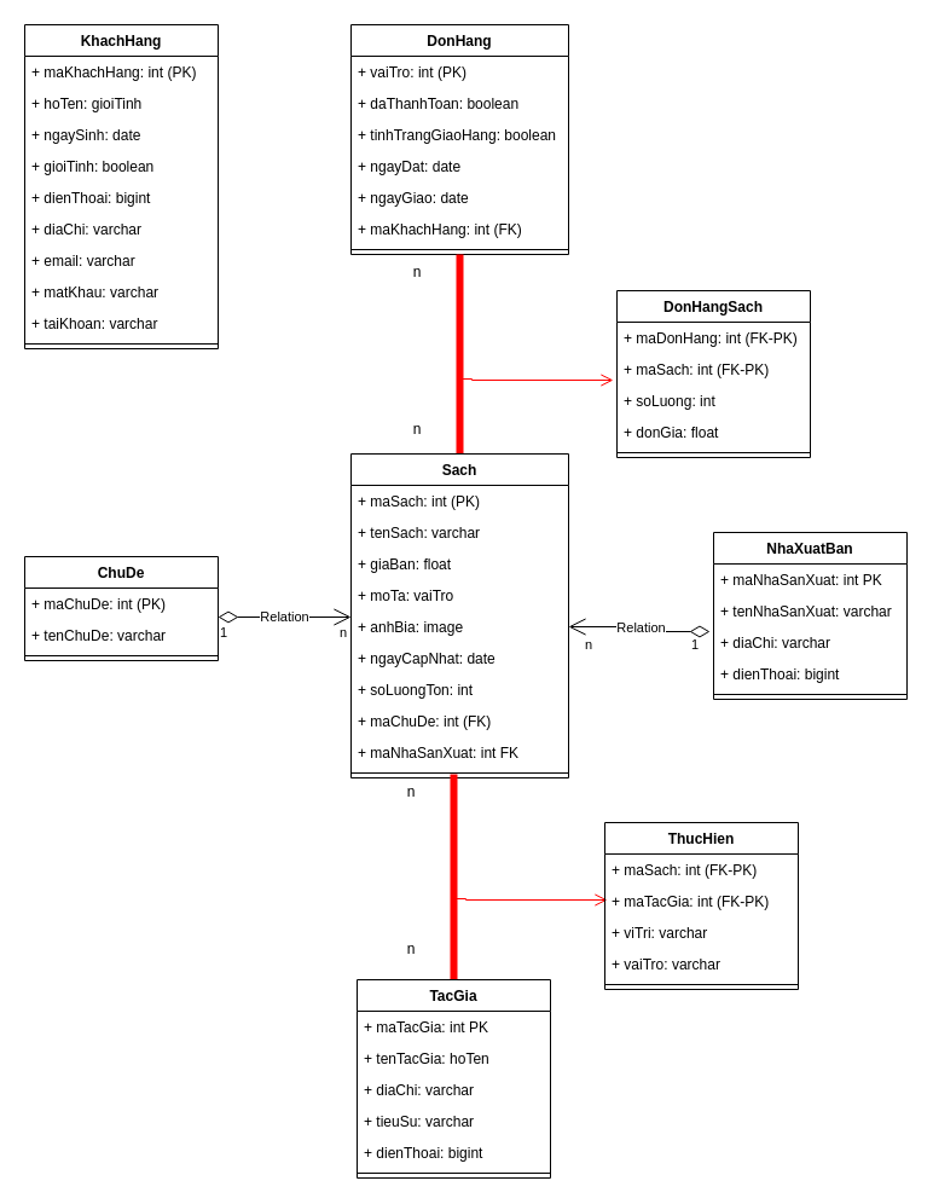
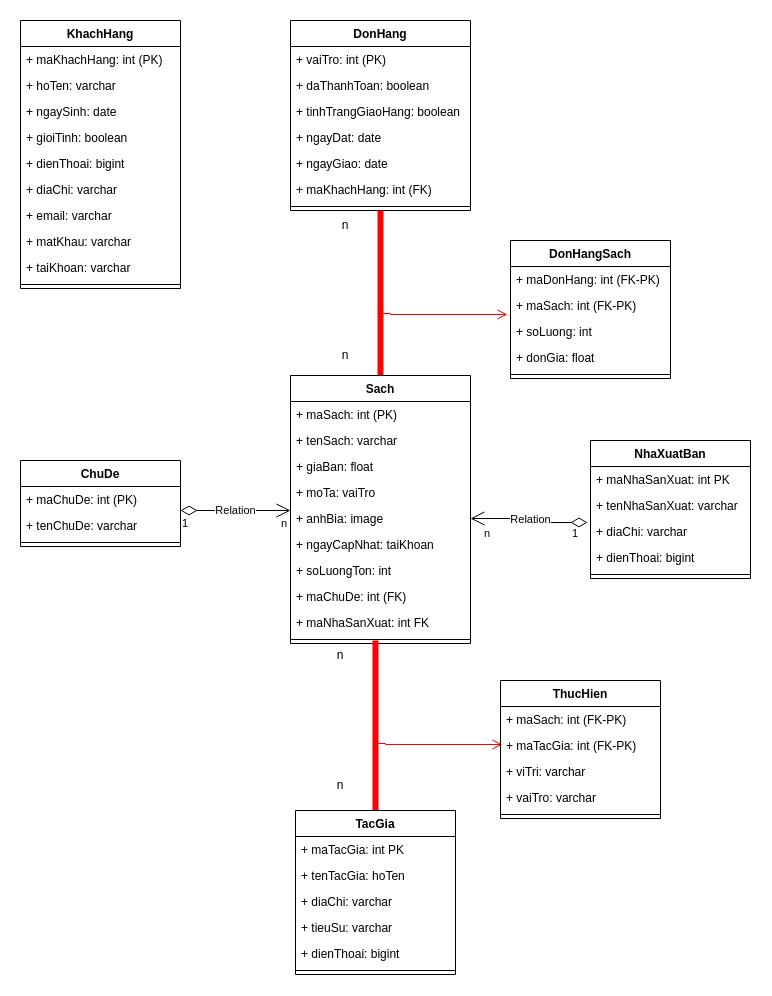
  <mxCell id="0" />
  <mxCell id="1" parent="0" />
  <mxCell id="2" value="KhachHang" style="swimlane;fontStyle=1;align=center;verticalAlign=top;childLayout=stackLayout;horizontal=1;startSize=26;horizontalStack=0;resizeParent=1;resizeParentMax=0;resizeLast=0;collapsible=1;marginBottom=0;" vertex="1" parent="1"><mxGeometry y="20" width="160" height="268" as="geometry" x="20" /></mxCell>
  <mxCell id="3" value="+ maKhachHang: int (PK)" style="text;strokeColor=none;fillColor=none;align=left;verticalAlign=top;spacingLeft=4;spacingRight=4;overflow=hidden;rotatable=0;points=[[0,0.5],[1,0.5]];portConstraint=eastwest;" vertex="1" parent="2"><mxGeometry y="26" width="160" height="26" as="geometry" /></mxCell>
- <mxCell id="4" value="+ hoTen: gioiTinh" style="text;strokeColor=none;fillColor=none;align=left;verticalAlign=top;spacingLeft=4;spacingRight=4;overflow=hidden;rotatable=0;points=[[0,0.5],[1,0.5]];portConstraint=eastwest;" vertex="1" parent="2"><mxGeometry y="52" width="160" height="26" as="geometry" /></mxCell>
+ <mxCell id="4" value="+ hoTen: varchar" style="text;strokeColor=none;fillColor=none;align=left;verticalAlign=top;spacingLeft=4;spacingRight=4;overflow=hidden;rotatable=0;points=[[0,0.5],[1,0.5]];portConstraint=eastwest;" vertex="1" parent="2"><mxGeometry y="52" width="160" height="26" as="geometry" /></mxCell>
  <mxCell id="5" value="+ ngaySinh: date" style="text;strokeColor=none;fillColor=none;align=left;verticalAlign=top;spacingLeft=4;spacingRight=4;overflow=hidden;rotatable=0;points=[[0,0.5],[1,0.5]];portConstraint=eastwest;" vertex="1" parent="2"><mxGeometry y="78" width="160" height="26" as="geometry" /></mxCell>
  <mxCell id="6" value="+ gioiTinh: boolean" style="text;strokeColor=none;fillColor=none;align=left;verticalAlign=top;spacingLeft=4;spacingRight=4;overflow=hidden;rotatable=0;points=[[0,0.5],[1,0.5]];portConstraint=eastwest;" vertex="1" parent="2"><mxGeometry y="104" width="160" height="26" as="geometry" /></mxCell>
  <mxCell id="7" value="+ dienThoai: bigint" style="text;strokeColor=none;fillColor=none;align=left;verticalAlign=top;spacingLeft=4;spacingRight=4;overflow=hidden;rotatable=0;points=[[0,0.5],[1,0.5]];portConstraint=eastwest;" vertex="1" parent="2"><mxGeometry y="130" width="160" height="26" as="geometry" /></mxCell>
  <mxCell id="8" value="+ diaChi: varchar" style="text;strokeColor=none;fillColor=none;align=left;verticalAlign=top;spacingLeft=4;spacingRight=4;overflow=hidden;rotatable=0;points=[[0,0.5],[1,0.5]];portConstraint=eastwest;" vertex="1" parent="2"><mxGeometry y="156" width="160" height="26" as="geometry" /></mxCell>
  <mxCell id="9" value="+ email: varchar" style="text;strokeColor=none;fillColor=none;align=left;verticalAlign=top;spacingLeft=4;spacingRight=4;overflow=hidden;rotatable=0;points=[[0,0.5],[1,0.5]];portConstraint=eastwest;" vertex="1" parent="2"><mxGeometry y="182" width="160" height="26" as="geometry" /></mxCell>
  <mxCell id="10" value="+ matKhau: varchar" style="text;strokeColor=none;fillColor=none;align=left;verticalAlign=top;spacingLeft=4;spacingRight=4;overflow=hidden;rotatable=0;points=[[0,0.5],[1,0.5]];portConstraint=eastwest;" vertex="1" parent="2"><mxGeometry y="208" width="160" height="26" as="geometry" /></mxCell>
  <mxCell id="11" value="+ taiKhoan: varchar" style="text;strokeColor=none;fillColor=none;align=left;verticalAlign=top;spacingLeft=4;spacingRight=4;overflow=hidden;rotatable=0;points=[[0,0.5],[1,0.5]];portConstraint=eastwest;" vertex="1" parent="2"><mxGeometry y="234" width="160" height="26" as="geometry" /></mxCell>
  <mxCell id="12" value="" style="line;strokeWidth=1;fillColor=none;align=left;verticalAlign=middle;spacingTop=-1;spacingLeft=3;spacingRight=3;rotatable=0;labelPosition=right;points=[];portConstraint=eastwest;strokeColor=inherit;" vertex="1" parent="2"><mxGeometry y="260" width="160" height="8" as="geometry" /></mxCell>
  <mxCell id="13" value="DonHang" style="swimlane;fontStyle=1;align=center;verticalAlign=top;childLayout=stackLayout;horizontal=1;startSize=26;horizontalStack=0;resizeParent=1;resizeParentMax=0;resizeLast=0;collapsible=1;marginBottom=0;" vertex="1" parent="1"><mxGeometry x="290" y="20" width="180" height="190" as="geometry" /></mxCell>
  <mxCell id="14" value="+ vaiTro: int (PK)" style="text;strokeColor=none;fillColor=none;align=left;verticalAlign=top;spacingLeft=4;spacingRight=4;overflow=hidden;rotatable=0;points=[[0,0.5],[1,0.5]];portConstraint=eastwest;" vertex="1" parent="13"><mxGeometry y="26" width="180" height="26" as="geometry" /></mxCell>
  <mxCell id="15" value="+ daThanhToan: boolean" style="text;strokeColor=none;fillColor=none;align=left;verticalAlign=top;spacingLeft=4;spacingRight=4;overflow=hidden;rotatable=0;points=[[0,0.5],[1,0.5]];portConstraint=eastwest;" vertex="1" parent="13"><mxGeometry y="52" width="180" height="26" as="geometry" /></mxCell>
  <mxCell id="16" value="+ tinhTrangGiaoHang: boolean" style="text;strokeColor=none;fillColor=none;align=left;verticalAlign=top;spacingLeft=4;spacingRight=4;overflow=hidden;rotatable=0;points=[[0,0.5],[1,0.5]];portConstraint=eastwest;" vertex="1" parent="13"><mxGeometry y="78" width="180" height="26" as="geometry" /></mxCell>
  <mxCell id="17" value="+ ngayDat: date" style="text;strokeColor=none;fillColor=none;align=left;verticalAlign=top;spacingLeft=4;spacingRight=4;overflow=hidden;rotatable=0;points=[[0,0.5],[1,0.5]];portConstraint=eastwest;" vertex="1" parent="13"><mxGeometry y="104" width="180" height="26" as="geometry" /></mxCell>
  <mxCell id="18" value="+ ngayGiao: date" style="text;strokeColor=none;fillColor=none;align=left;verticalAlign=top;spacingLeft=4;spacingRight=4;overflow=hidden;rotatable=0;points=[[0,0.5],[1,0.5]];portConstraint=eastwest;" vertex="1" parent="13"><mxGeometry y="130" width="180" height="26" as="geometry" /></mxCell>
  <mxCell id="19" value="+ maKhachHang: int (FK)" style="text;strokeColor=none;fillColor=none;align=left;verticalAlign=top;spacingLeft=4;spacingRight=4;overflow=hidden;rotatable=0;points=[[0,0.5],[1,0.5]];portConstraint=eastwest;" vertex="1" parent="13"><mxGeometry y="156" width="180" height="26" as="geometry" /></mxCell>
  <mxCell id="20" value="" style="line;strokeWidth=1;fillColor=none;align=left;verticalAlign=middle;spacingTop=-1;spacingLeft=3;spacingRight=3;rotatable=0;labelPosition=right;points=[];portConstraint=eastwest;strokeColor=inherit;" vertex="1" parent="13"><mxGeometry y="182" width="180" height="8" as="geometry" /></mxCell>
  <mxCell id="21" value="DonHangSach" style="swimlane;fontStyle=1;align=center;verticalAlign=top;childLayout=stackLayout;horizontal=1;startSize=26;horizontalStack=0;resizeParent=1;resizeParentMax=0;resizeLast=0;collapsible=1;marginBottom=0;" vertex="1" parent="1"><mxGeometry x="510" y="240" width="160" height="138" as="geometry" /></mxCell>
  <mxCell id="22" value="+ maDonHang: int (FK-PK)" style="text;strokeColor=none;fillColor=none;align=left;verticalAlign=top;spacingLeft=4;spacingRight=4;overflow=hidden;rotatable=0;points=[[0,0.5],[1,0.5]];portConstraint=eastwest;" vertex="1" parent="21"><mxGeometry y="26" width="160" height="26" as="geometry" /></mxCell>
  <mxCell id="23" value="+ maSach: int (FK-PK)" style="text;strokeColor=none;fillColor=none;align=left;verticalAlign=top;spacingLeft=4;spacingRight=4;overflow=hidden;rotatable=0;points=[[0,0.5],[1,0.5]];portConstraint=eastwest;" vertex="1" parent="21"><mxGeometry y="52" width="160" height="26" as="geometry" /></mxCell>
  <mxCell id="24" value="+ soLuong: int" style="text;strokeColor=none;fillColor=none;align=left;verticalAlign=top;spacingLeft=4;spacingRight=4;overflow=hidden;rotatable=0;points=[[0,0.5],[1,0.5]];portConstraint=eastwest;" vertex="1" parent="21"><mxGeometry y="78" width="160" height="26" as="geometry" /></mxCell>
  <mxCell id="25" value="+ donGia: float" style="text;strokeColor=none;fillColor=none;align=left;verticalAlign=top;spacingLeft=4;spacingRight=4;overflow=hidden;rotatable=0;points=[[0,0.5],[1,0.5]];portConstraint=eastwest;" vertex="1" parent="21"><mxGeometry y="104" width="160" height="26" as="geometry" /></mxCell>
  <mxCell id="26" value="" style="line;strokeWidth=1;fillColor=none;align=left;verticalAlign=middle;spacingTop=-1;spacingLeft=3;spacingRight=3;rotatable=0;labelPosition=right;points=[];portConstraint=eastwest;strokeColor=inherit;" vertex="1" parent="21"><mxGeometry y="130" width="160" height="8" as="geometry" /></mxCell>
  <mxCell id="27" value="n" style="text;html=1;strokeColor=none;fillColor=none;align=center;verticalAlign=middle;whiteSpace=wrap;rounded=0;" vertex="1" parent="1"><mxGeometry x="315" y="340" width="60" height="30" as="geometry" /></mxCell>
  <mxCell id="28" value="n" style="text;html=1;strokeColor=none;fillColor=none;align=center;verticalAlign=middle;whiteSpace=wrap;rounded=0;" vertex="1" parent="1"><mxGeometry x="315" y="210" width="60" height="30" as="geometry" /></mxCell>
  <mxCell id="29" value="" style="shape=line;html=1;strokeWidth=6;strokeColor=#ff0000;direction=south;" vertex="1" parent="1"><mxGeometry x="375" y="210" width="10" height="170" as="geometry" /></mxCell>
  <mxCell id="30" value="" style="edgeStyle=orthogonalEdgeStyle;html=1;verticalAlign=bottom;endArrow=open;endSize=8;strokeColor=#ff0000;rounded=0;entryX=-0.019;entryY=0.846;entryDx=0;entryDy=0;entryPerimeter=0;exitX=0.641;exitY=0.4;exitDx=0;exitDy=0;exitPerimeter=0;" edge="1" source="29" parent="1"><mxGeometry relative="1" as="geometry"><mxPoint x="506.96" y="313.996" as="targetPoint" /><mxPoint x="380" y="314" as="sourcePoint" /><Array as="points"><mxPoint x="381" y="313" /><mxPoint x="390" y="313" /><mxPoint x="390" y="314" /></Array></mxGeometry></mxCell>
  <mxCell id="31" value="Sach" style="swimlane;fontStyle=1;align=center;verticalAlign=top;childLayout=stackLayout;horizontal=1;startSize=26;horizontalStack=0;resizeParent=1;resizeParentMax=0;resizeLast=0;collapsible=1;marginBottom=0;" vertex="1" parent="1"><mxGeometry x="290" y="375" width="180" height="268" as="geometry" /></mxCell>
  <mxCell id="32" value="+ maSach: int (PK)" style="text;strokeColor=none;fillColor=none;align=left;verticalAlign=top;spacingLeft=4;spacingRight=4;overflow=hidden;rotatable=0;points=[[0,0.5],[1,0.5]];portConstraint=eastwest;" vertex="1" parent="31"><mxGeometry y="26" width="180" height="26" as="geometry" /></mxCell>
  <mxCell id="33" value="+ tenSach: varchar" style="text;strokeColor=none;fillColor=none;align=left;verticalAlign=top;spacingLeft=4;spacingRight=4;overflow=hidden;rotatable=0;points=[[0,0.5],[1,0.5]];portConstraint=eastwest;" vertex="1" parent="31"><mxGeometry y="52" width="180" height="26" as="geometry" /></mxCell>
  <mxCell id="34" value="+ giaBan: float" style="text;strokeColor=none;fillColor=none;align=left;verticalAlign=top;spacingLeft=4;spacingRight=4;overflow=hidden;rotatable=0;points=[[0,0.5],[1,0.5]];portConstraint=eastwest;" vertex="1" parent="31"><mxGeometry y="78" width="180" height="26" as="geometry" /></mxCell>
  <mxCell id="35" value="+ moTa: vaiTro" style="text;strokeColor=none;fillColor=none;align=left;verticalAlign=top;spacingLeft=4;spacingRight=4;overflow=hidden;rotatable=0;points=[[0,0.5],[1,0.5]];portConstraint=eastwest;" vertex="1" parent="31"><mxGeometry y="104" width="180" height="26" as="geometry" /></mxCell>
  <mxCell id="36" value="+ anhBia: image" style="text;strokeColor=none;fillColor=none;align=left;verticalAlign=top;spacingLeft=4;spacingRight=4;overflow=hidden;rotatable=0;points=[[0,0.5],[1,0.5]];portConstraint=eastwest;" vertex="1" parent="31"><mxGeometry y="130" width="180" height="26" as="geometry" /></mxCell>
- <mxCell id="37" value="+ ngayCapNhat: date" style="text;strokeColor=none;fillColor=none;align=left;verticalAlign=top;spacingLeft=4;spacingRight=4;overflow=hidden;rotatable=0;points=[[0,0.5],[1,0.5]];portConstraint=eastwest;" vertex="1" parent="31"><mxGeometry y="156" width="180" height="26" as="geometry" /></mxCell>
+ <mxCell id="37" value="+ ngayCapNhat: taiKhoan" style="text;strokeColor=none;fillColor=none;align=left;verticalAlign=top;spacingLeft=4;spacingRight=4;overflow=hidden;rotatable=0;points=[[0,0.5],[1,0.5]];portConstraint=eastwest;" vertex="1" parent="31"><mxGeometry y="156" width="180" height="26" as="geometry" /></mxCell>
  <mxCell id="38" value="+ soLuongTon: int" style="text;strokeColor=none;fillColor=none;align=left;verticalAlign=top;spacingLeft=4;spacingRight=4;overflow=hidden;rotatable=0;points=[[0,0.5],[1,0.5]];portConstraint=eastwest;" vertex="1" parent="31"><mxGeometry y="182" width="180" height="26" as="geometry" /></mxCell>
  <mxCell id="39" value="+ maChuDe: int (FK)" style="text;strokeColor=none;fillColor=none;align=left;verticalAlign=top;spacingLeft=4;spacingRight=4;overflow=hidden;rotatable=0;points=[[0,0.5],[1,0.5]];portConstraint=eastwest;" vertex="1" parent="31"><mxGeometry y="208" width="180" height="26" as="geometry" /></mxCell>
  <mxCell id="40" value="+ maNhaSanXuat: int FK" style="text;strokeColor=none;fillColor=none;align=left;verticalAlign=top;spacingLeft=4;spacingRight=4;overflow=hidden;rotatable=0;points=[[0,0.5],[1,0.5]];portConstraint=eastwest;" vertex="1" parent="31"><mxGeometry y="234" width="180" height="26" as="geometry" /></mxCell>
  <mxCell id="41" value="" style="line;strokeWidth=1;fillColor=none;align=left;verticalAlign=middle;spacingTop=-1;spacingLeft=3;spacingRight=3;rotatable=0;labelPosition=right;points=[];portConstraint=eastwest;strokeColor=inherit;" vertex="1" parent="31"><mxGeometry y="260" width="180" height="8" as="geometry" /></mxCell>
  <mxCell id="42" value="ChuDe" style="swimlane;fontStyle=1;align=center;verticalAlign=top;childLayout=stackLayout;horizontal=1;startSize=26;horizontalStack=0;resizeParent=1;resizeParentMax=0;resizeLast=0;collapsible=1;marginBottom=0;" vertex="1" parent="1"><mxGeometry y="460" width="160" height="86" as="geometry" x="20" /></mxCell>
  <mxCell id="43" value="+ maChuDe: int (PK)" style="text;strokeColor=none;fillColor=none;align=left;verticalAlign=top;spacingLeft=4;spacingRight=4;overflow=hidden;rotatable=0;points=[[0,0.5],[1,0.5]];portConstraint=eastwest;" vertex="1" parent="42"><mxGeometry y="26" width="160" height="26" as="geometry" /></mxCell>
  <mxCell id="44" value="+ tenChuDe: varchar" style="text;strokeColor=none;fillColor=none;align=left;verticalAlign=top;spacingLeft=4;spacingRight=4;overflow=hidden;rotatable=0;points=[[0,0.5],[1,0.5]];portConstraint=eastwest;" vertex="1" parent="42"><mxGeometry y="52" width="160" height="26" as="geometry" /></mxCell>
  <mxCell id="45" value="" style="line;strokeWidth=1;fillColor=none;align=left;verticalAlign=middle;spacingTop=-1;spacingLeft=3;spacingRight=3;rotatable=0;labelPosition=right;points=[];portConstraint=eastwest;strokeColor=inherit;" vertex="1" parent="42"><mxGeometry y="78" width="160" height="8" as="geometry" /></mxCell>
  <mxCell id="46" value="Relation" style="endArrow=open;html=1;endSize=12;startArrow=diamondThin;startSize=14;startFill=0;edgeStyle=orthogonalEdgeStyle;rounded=0;exitX=1;exitY=0.5;exitDx=0;exitDy=0;entryX=0;entryY=0.5;entryDx=0;entryDy=0;" edge="1" parent="1"><mxGeometry relative="1" as="geometry"><mxPoint x="180" y="510" as="sourcePoint" /><mxPoint x="290" y="510" as="targetPoint" /></mxGeometry></mxCell>
  <mxCell id="47" value="1" style="edgeLabel;resizable=0;html=1;align=left;verticalAlign=top;" connectable="0" vertex="1" parent="46"><mxGeometry x="-1" relative="1" as="geometry" /></mxCell>
  <mxCell id="48" value="n" style="edgeLabel;resizable=0;html=1;align=right;verticalAlign=top;" connectable="0" vertex="1" parent="46"><mxGeometry x="1" relative="1" as="geometry"><mxPoint x="-3" as="offset" /></mxGeometry></mxCell>
  <mxCell id="49" value="NhaXuatBan" style="swimlane;fontStyle=1;align=center;verticalAlign=top;childLayout=stackLayout;horizontal=1;startSize=26;horizontalStack=0;resizeParent=1;resizeParentMax=0;resizeLast=0;collapsible=1;marginBottom=0;" vertex="1" parent="1"><mxGeometry x="590" y="440" width="160" height="138" as="geometry" /></mxCell>
  <mxCell id="50" value="+ maNhaSanXuat: int PK" style="text;strokeColor=none;fillColor=none;align=left;verticalAlign=top;spacingLeft=4;spacingRight=4;overflow=hidden;rotatable=0;points=[[0,0.5],[1,0.5]];portConstraint=eastwest;" vertex="1" parent="49"><mxGeometry y="26" width="160" height="26" as="geometry" /></mxCell>
  <mxCell id="51" value="+ tenNhaSanXuat: varchar" style="text;strokeColor=none;fillColor=none;align=left;verticalAlign=top;spacingLeft=4;spacingRight=4;overflow=hidden;rotatable=0;points=[[0,0.5],[1,0.5]];portConstraint=eastwest;" vertex="1" parent="49"><mxGeometry y="52" width="160" height="26" as="geometry" /></mxCell>
  <mxCell id="52" value="+ diaChi: varchar" style="text;strokeColor=none;fillColor=none;align=left;verticalAlign=top;spacingLeft=4;spacingRight=4;overflow=hidden;rotatable=0;points=[[0,0.5],[1,0.5]];portConstraint=eastwest;" vertex="1" parent="49"><mxGeometry y="78" width="160" height="26" as="geometry" /></mxCell>
  <mxCell id="53" value="+ dienThoai: bigint" style="text;strokeColor=none;fillColor=none;align=left;verticalAlign=top;spacingLeft=4;spacingRight=4;overflow=hidden;rotatable=0;points=[[0,0.5],[1,0.5]];portConstraint=eastwest;" vertex="1" parent="49"><mxGeometry y="104" width="160" height="26" as="geometry" /></mxCell>
  <mxCell id="54" value="" style="line;strokeWidth=1;fillColor=none;align=left;verticalAlign=middle;spacingTop=-1;spacingLeft=3;spacingRight=3;rotatable=0;labelPosition=right;points=[];portConstraint=eastwest;strokeColor=inherit;" vertex="1" parent="49"><mxGeometry y="130" width="160" height="8" as="geometry" /></mxCell>
  <mxCell id="55" value="Relation" style="endArrow=open;html=1;endSize=12;startArrow=diamondThin;startSize=14;startFill=0;edgeStyle=orthogonalEdgeStyle;rounded=0;exitX=-0.019;exitY=0.154;exitDx=0;exitDy=0;entryX=1;entryY=0.5;entryDx=0;entryDy=0;exitPerimeter=0;" edge="1" parent="1" source="52" target="36"><mxGeometry relative="1" as="geometry"><mxPoint x="470" y="508.5" as="sourcePoint" /><mxPoint x="580" y="508.5" as="targetPoint" /></mxGeometry></mxCell>
  <mxCell id="56" value="1" style="edgeLabel;resizable=0;html=1;align=left;verticalAlign=top;" connectable="0" vertex="1" parent="55"><mxGeometry x="-1" relative="1" as="geometry"><mxPoint x="-17" y="-2" as="offset" /></mxGeometry></mxCell>
  <mxCell id="57" value="n" style="edgeLabel;resizable=0;html=1;align=right;verticalAlign=top;" connectable="0" vertex="1" parent="55"><mxGeometry x="1" relative="1" as="geometry"><mxPoint x="20" y="2" as="offset" /></mxGeometry></mxCell>
  <mxCell id="58" value="n" style="text;html=1;strokeColor=none;fillColor=none;align=center;verticalAlign=middle;whiteSpace=wrap;rounded=0;" vertex="1" parent="1"><mxGeometry x="310" y="770" width="60" height="30" as="geometry" /></mxCell>
  <mxCell id="59" value="n" style="text;html=1;strokeColor=none;fillColor=none;align=center;verticalAlign=middle;whiteSpace=wrap;rounded=0;" vertex="1" parent="1"><mxGeometry x="310" y="640" width="60" height="30" as="geometry" /></mxCell>
  <mxCell id="60" value="" style="shape=line;html=1;strokeWidth=6;strokeColor=#ff0000;direction=south;" vertex="1" parent="1"><mxGeometry x="370" y="640" width="10" height="170" as="geometry" /></mxCell>
  <mxCell id="61" value="" style="edgeStyle=orthogonalEdgeStyle;html=1;verticalAlign=bottom;endArrow=open;endSize=8;strokeColor=#ff0000;rounded=0;entryX=-0.019;entryY=0.846;entryDx=0;entryDy=0;entryPerimeter=0;exitX=0.641;exitY=0.4;exitDx=0;exitDy=0;exitPerimeter=0;" edge="1" parent="1" source="60"><mxGeometry relative="1" as="geometry"><mxPoint x="501.96" y="743.996" as="targetPoint" /><mxPoint x="375" y="744" as="sourcePoint" /><Array as="points"><mxPoint x="376" y="743" /><mxPoint x="385" y="743" /><mxPoint x="385" y="744" /></Array></mxGeometry></mxCell>
  <mxCell id="62" value="ThucHien" style="swimlane;fontStyle=1;align=center;verticalAlign=top;childLayout=stackLayout;horizontal=1;startSize=26;horizontalStack=0;resizeParent=1;resizeParentMax=0;resizeLast=0;collapsible=1;marginBottom=0;" vertex="1" parent="1"><mxGeometry x="500" y="680" width="160" height="138" as="geometry" /></mxCell>
  <mxCell id="63" value="+ maSach: int (FK-PK)" style="text;strokeColor=none;fillColor=none;align=left;verticalAlign=top;spacingLeft=4;spacingRight=4;overflow=hidden;rotatable=0;points=[[0,0.5],[1,0.5]];portConstraint=eastwest;" vertex="1" parent="62"><mxGeometry y="26" width="160" height="26" as="geometry" /></mxCell>
  <mxCell id="64" value="+ maTacGia: int (FK-PK)" style="text;strokeColor=none;fillColor=none;align=left;verticalAlign=top;spacingLeft=4;spacingRight=4;overflow=hidden;rotatable=0;points=[[0,0.5],[1,0.5]];portConstraint=eastwest;" vertex="1" parent="62"><mxGeometry y="52" width="160" height="26" as="geometry" /></mxCell>
  <mxCell id="65" value="+ viTri: varchar" style="text;strokeColor=none;fillColor=none;align=left;verticalAlign=top;spacingLeft=4;spacingRight=4;overflow=hidden;rotatable=0;points=[[0,0.5],[1,0.5]];portConstraint=eastwest;" vertex="1" parent="62"><mxGeometry y="78" width="160" height="26" as="geometry" /></mxCell>
  <mxCell id="66" value="+ vaiTro: varchar" style="text;strokeColor=none;fillColor=none;align=left;verticalAlign=top;spacingLeft=4;spacingRight=4;overflow=hidden;rotatable=0;points=[[0,0.5],[1,0.5]];portConstraint=eastwest;" vertex="1" parent="62"><mxGeometry y="104" width="160" height="26" as="geometry" /></mxCell>
  <mxCell id="67" value="" style="line;strokeWidth=1;fillColor=none;align=left;verticalAlign=middle;spacingTop=-1;spacingLeft=3;spacingRight=3;rotatable=0;labelPosition=right;points=[];portConstraint=eastwest;strokeColor=inherit;" vertex="1" parent="62"><mxGeometry y="130" width="160" height="8" as="geometry" /></mxCell>
  <mxCell id="68" value="TacGia" style="swimlane;fontStyle=1;align=center;verticalAlign=top;childLayout=stackLayout;horizontal=1;startSize=26;horizontalStack=0;resizeParent=1;resizeParentMax=0;resizeLast=0;collapsible=1;marginBottom=0;" vertex="1" parent="1"><mxGeometry x="295" y="810" width="160" height="164" as="geometry" /></mxCell>
  <mxCell id="69" value="+ maTacGia: int PK" style="text;strokeColor=none;fillColor=none;align=left;verticalAlign=top;spacingLeft=4;spacingRight=4;overflow=hidden;rotatable=0;points=[[0,0.5],[1,0.5]];portConstraint=eastwest;" vertex="1" parent="68"><mxGeometry y="26" width="160" height="26" as="geometry" /></mxCell>
  <mxCell id="70" value="+ tenTacGia: hoTen" style="text;strokeColor=none;fillColor=none;align=left;verticalAlign=top;spacingLeft=4;spacingRight=4;overflow=hidden;rotatable=0;points=[[0,0.5],[1,0.5]];portConstraint=eastwest;" vertex="1" parent="68"><mxGeometry y="52" width="160" height="26" as="geometry" /></mxCell>
  <mxCell id="71" value="+ diaChi: varchar" style="text;strokeColor=none;fillColor=none;align=left;verticalAlign=top;spacingLeft=4;spacingRight=4;overflow=hidden;rotatable=0;points=[[0,0.5],[1,0.5]];portConstraint=eastwest;" vertex="1" parent="68"><mxGeometry y="78" width="160" height="26" as="geometry" /></mxCell>
  <mxCell id="72" value="+ tieuSu: varchar" style="text;strokeColor=none;fillColor=none;align=left;verticalAlign=top;spacingLeft=4;spacingRight=4;overflow=hidden;rotatable=0;points=[[0,0.5],[1,0.5]];portConstraint=eastwest;" vertex="1" parent="68"><mxGeometry y="104" width="160" height="26" as="geometry" /></mxCell>
  <mxCell id="73" value="+ dienThoai: bigint" style="text;strokeColor=none;fillColor=none;align=left;verticalAlign=top;spacingLeft=4;spacingRight=4;overflow=hidden;rotatable=0;points=[[0,0.5],[1,0.5]];portConstraint=eastwest;" vertex="1" parent="68"><mxGeometry y="130" width="160" height="26" as="geometry" /></mxCell>
  <mxCell id="74" value="" style="line;strokeWidth=1;fillColor=none;align=left;verticalAlign=middle;spacingTop=-1;spacingLeft=3;spacingRight=3;rotatable=0;labelPosition=right;points=[];portConstraint=eastwest;strokeColor=inherit;" vertex="1" parent="68"><mxGeometry y="156" width="160" height="8" as="geometry" /></mxCell>
